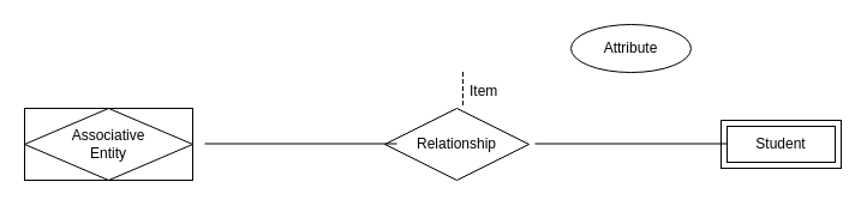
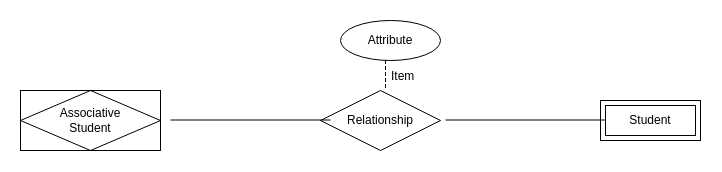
  <mxCell id="0" />
  <mxCell id="1" parent="0" />
- <mxCell id="2" value="Attribute" style="ellipse;whiteSpace=wrap;html=1;align=center;" parent="1" vertex="1"><mxGeometry x="475" y="20" width="100" height="40" as="geometry" /></mxCell>
+ <mxCell id="2" value="Attribute" style="ellipse;whiteSpace=wrap;html=1;align=center;" parent="1" vertex="1"><mxGeometry x="340" y="20" width="100" height="40" as="geometry" /></mxCell>
  <mxCell id="3" value="Student" style="shape=ext;margin=3;double=1;whiteSpace=wrap;html=1;align=center;" parent="1" vertex="1"><mxGeometry x="600" y="100" width="100" height="40" as="geometry" /></mxCell>
- <mxCell id="4" value="Associative&#10;Entity" style="shape=associativeEntity;whiteSpace=wrap;html=1;align=center;" parent="1" vertex="1"><mxGeometry x="20" y="90" width="140" height="60" as="geometry" /></mxCell>
+ <mxCell id="4" value="Associative&#10;Student" style="shape=associativeEntity;whiteSpace=wrap;html=1;align=center;" parent="1" vertex="1"><mxGeometry x="20" y="90" width="140" height="60" as="geometry" /></mxCell>
  <mxCell id="5" value="Relationship" style="shape=rhombus;perimeter=rhombusPerimeter;whiteSpace=wrap;html=1;align=center;" parent="1" vertex="1"><mxGeometry x="320" y="90" width="120" height="60" as="geometry" /></mxCell>
  <mxCell id="6" value="" style="endArrow=none;html=1;rounded=0;" parent="1" edge="1"><mxGeometry relative="1" as="geometry"><mxPoint x="445" y="119.5" as="sourcePoint" /><mxPoint x="605" y="119.5" as="targetPoint" /></mxGeometry></mxCell>
  <mxCell id="7" value="" style="endArrow=none;html=1;rounded=0;" parent="1" edge="1"><mxGeometry relative="1" as="geometry"><mxPoint x="170" y="119.5" as="sourcePoint" /><mxPoint x="330" y="119.5" as="targetPoint" /></mxGeometry></mxCell>
  <mxCell id="8" value="Item" style="shape=partialRectangle;fillColor=none;align=left;verticalAlign=middle;strokeColor=none;spacingLeft=34;rotatable=0;points=[[0,0.5],[1,0.5]];portConstraint=eastwest;dropTarget=0;" parent="1" vertex="1"><mxGeometry x="355" y="60" width="90" height="30" as="geometry" /></mxCell>
  <mxCell id="9" value="" style="shape=partialRectangle;top=0;left=0;bottom=0;fillColor=none;stokeWidth=1;dashed=1;align=left;verticalAlign=middle;spacingLeft=4;spacingRight=4;overflow=hidden;rotatable=0;points=[];portConstraint=eastwest;part=1;" parent="8" vertex="1" connectable="0"><mxGeometry width="30" height="30" as="geometry" /></mxCell>
